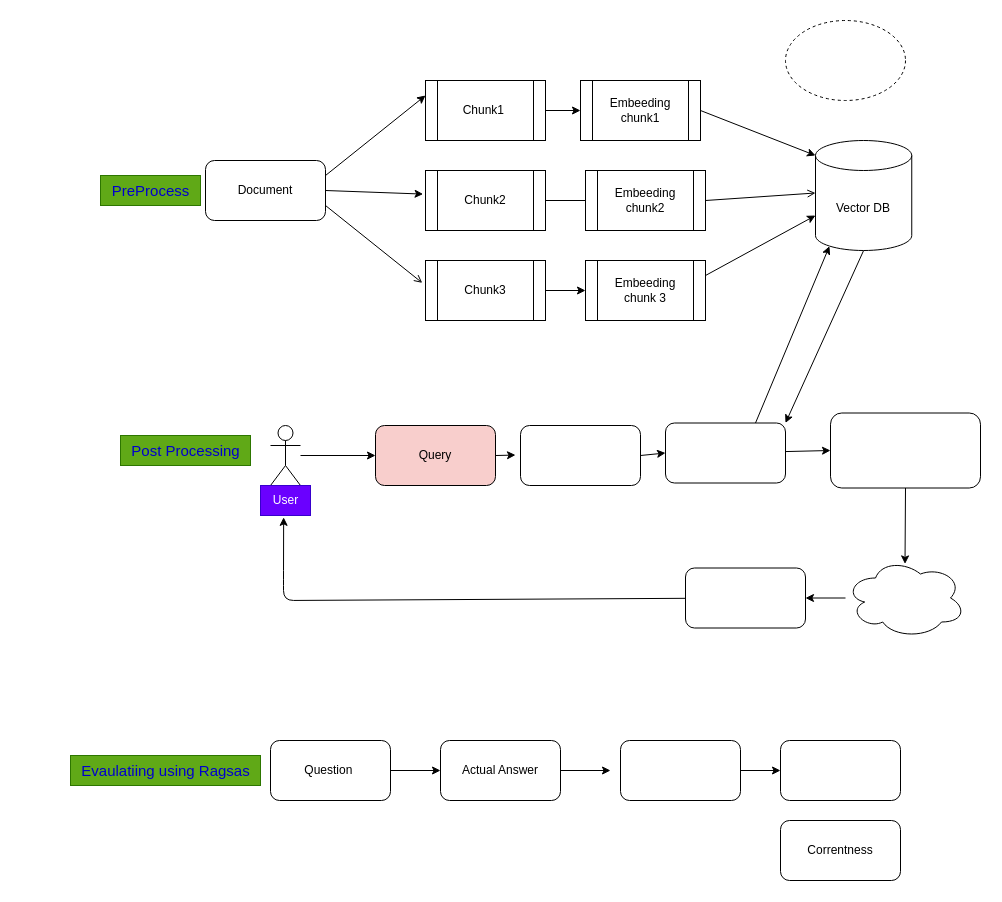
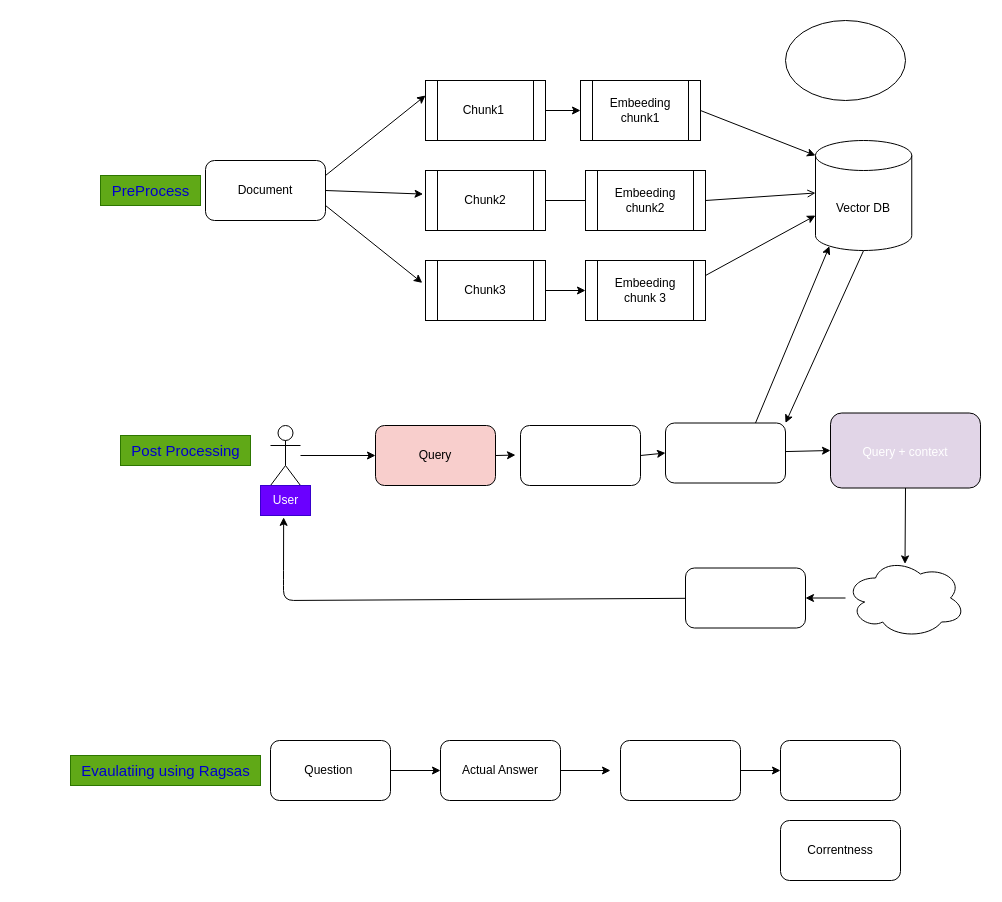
  <mxCell id="0" />
  <mxCell id="1" parent="0" />
  <mxCell id="2" style="edgeStyle=none;html=1;exitX=1;exitY=0.25;exitDx=0;exitDy=0;entryX=0;entryY=0.25;entryDx=0;entryDy=0;" parent="1" source="5" target="7" edge="1"><mxGeometry relative="1" as="geometry" /></mxCell>
  <mxCell id="3" style="edgeStyle=none;html=1;exitX=1;exitY=0.5;exitDx=0;exitDy=0;entryX=-0.02;entryY=0.393;entryDx=0;entryDy=0;entryPerimeter=0;" parent="1" source="5" target="8" edge="1"><mxGeometry relative="1" as="geometry"><mxPoint x="465" y="200" as="targetPoint" /></mxGeometry></mxCell>
- <mxCell id="4" style="edgeStyle=none;html=1;exitX=1;exitY=0.75;exitDx=0;exitDy=0;entryX=-0.027;entryY=0.373;entryDx=0;entryDy=0;entryPerimeter=0;endArrow=open;" parent="1" source="5" target="10" edge="1"><mxGeometry relative="1" as="geometry" /></mxCell>
+ <mxCell id="4" style="edgeStyle=none;html=1;exitX=1;exitY=0.75;exitDx=0;exitDy=0;entryX=-0.027;entryY=0.373;entryDx=0;entryDy=0;entryPerimeter=0;" parent="1" source="5" target="10" edge="1"><mxGeometry relative="1" as="geometry" /></mxCell>
  <mxCell id="5" value="Document" style="rounded=1;whiteSpace=wrap;html=1;" parent="1" vertex="1"><mxGeometry x="205" y="160" width="120" height="60" as="geometry" /></mxCell>
  <mxCell id="6" style="edgeStyle=none;html=1;entryX=0;entryY=0.5;entryDx=0;entryDy=0;" parent="1" source="7" target="33" edge="1"><mxGeometry relative="1" as="geometry" /></mxCell>
  <mxCell id="7" value="Chunk1&amp;nbsp;" style="shape=process;whiteSpace=wrap;html=1;backgroundOutline=1;" parent="1" vertex="1"><mxGeometry x="425" y="80" width="120" height="60" as="geometry" /></mxCell>
  <mxCell id="8" value="Chunk2" style="shape=process;whiteSpace=wrap;html=1;backgroundOutline=1;" parent="1" vertex="1"><mxGeometry x="425" y="170" width="120" height="60" as="geometry" /></mxCell>
  <mxCell id="9" style="edgeStyle=none;html=1;exitX=1;exitY=0.5;exitDx=0;exitDy=0;entryX=0;entryY=0.5;entryDx=0;entryDy=0;fontSize=12;fontColor=#FFFFFF;" parent="1" source="10" target="38" edge="1"><mxGeometry relative="1" as="geometry" /></mxCell>
  <mxCell id="10" value="Chunk3" style="shape=process;whiteSpace=wrap;html=1;backgroundOutline=1;" parent="1" vertex="1"><mxGeometry x="425" y="260" width="120" height="60" as="geometry" /></mxCell>
  <mxCell id="11" style="edgeStyle=none;html=1;exitX=0.5;exitY=1;exitDx=0;exitDy=0;exitPerimeter=0;entryX=1;entryY=0;entryDx=0;entryDy=0;fontSize=12;fontColor=#FFFFFF;" parent="1" source="12" target="26" edge="1"><mxGeometry relative="1" as="geometry" /></mxCell>
  <mxCell id="12" value="Vector DB" style="shape=cylinder3;whiteSpace=wrap;html=1;boundedLbl=1;backgroundOutline=1;size=15;" parent="1" vertex="1"><mxGeometry x="815" y="140" width="96.25" height="110" as="geometry" /></mxCell>
  <mxCell id="13" style="edgeStyle=none;html=1;entryX=0;entryY=0.5;entryDx=0;entryDy=0;" parent="1" source="17" target="15" edge="1"><mxGeometry relative="1" as="geometry"><mxPoint x="360" y="455" as="targetPoint" /></mxGeometry></mxCell>
  <mxCell id="14" style="edgeStyle=none;html=1;exitX=1;exitY=0.5;exitDx=0;exitDy=0;fontSize=12;fontColor=#FFFFFF;" parent="1" source="15" edge="1"><mxGeometry relative="1" as="geometry"><mxPoint x="515" y="454.571" as="targetPoint" /></mxGeometry></mxCell>
  <mxCell id="15" value="Query" style="rounded=1;whiteSpace=wrap;html=1;fillColor=#f8cecc;" parent="1" vertex="1"><mxGeometry x="375" y="425" width="120" height="60" as="geometry" /></mxCell>
  <mxCell id="16" value="" style="group" parent="1" vertex="1" connectable="0"><mxGeometry x="260" y="425" width="50" height="90" as="geometry" /></mxCell>
  <mxCell id="17" value="Actor" style="shape=umlActor;verticalLabelPosition=bottom;verticalAlign=top;html=1;outlineConnect=0;" parent="16" vertex="1"><mxGeometry x="10" width="30" height="60" as="geometry" /></mxCell>
  <mxCell id="18" value="User" style="text;html=1;align=center;verticalAlign=middle;resizable=0;points=[];autosize=1;strokeColor=#3700CC;fillColor=#6a00ff;fontColor=#ffffff;" parent="16" vertex="1"><mxGeometry y="60" width="50" height="30" as="geometry" /></mxCell>
  <mxCell id="19" value="&lt;font color=&quot;#0000cc&quot; style=&quot;font-size: 15px;&quot;&gt;PreProcess&lt;/font&gt;" style="text;html=1;align=center;verticalAlign=middle;resizable=0;points=[];autosize=1;strokeColor=#2D7600;fillColor=#60a917;fontColor=#ffffff;" parent="1" vertex="1"><mxGeometry x="100" y="175" width="100" height="30" as="geometry" /></mxCell>
  <mxCell id="20" style="edgeStyle=none;html=1;entryX=1;entryY=0.5;entryDx=0;entryDy=0;fontSize=12;fontColor=#FFFFFF;" parent="1" source="21" target="28" edge="1"><mxGeometry relative="1" as="geometry" /></mxCell>
  <mxCell id="21" value="&lt;font color=&quot;#ffffff&quot;&gt;LLM&lt;/font&gt;" style="ellipse;shape=cloud;whiteSpace=wrap;html=1;fontSize=15;fontColor=#0000CC;" parent="1" vertex="1"><mxGeometry x="845" y="557.5" width="120" height="80" as="geometry" /></mxCell>
  <mxCell id="22" style="edgeStyle=none;html=1;exitX=0.5;exitY=1;exitDx=0;exitDy=0;entryX=0.496;entryY=0.074;entryDx=0;entryDy=0;entryPerimeter=0;fontSize=12;fontColor=#FFFFFF;" parent="1" source="23" target="21" edge="1"><mxGeometry relative="1" as="geometry" /></mxCell>
- <mxCell id="23" value="&lt;font style=&quot;font-size: 12px;&quot;&gt;Query + context&lt;/font&gt;" style="rounded=1;whiteSpace=wrap;html=1;fontSize=15;fontColor=#FFFFFF;" parent="1" vertex="1"><mxGeometry x="830" y="412.5" width="150" height="75" as="geometry" /></mxCell>
+ <mxCell id="23" value="&lt;font style=&quot;font-size: 12px;&quot;&gt;Query + context&lt;/font&gt;" style="rounded=1;whiteSpace=wrap;html=1;fontSize=15;fontColor=#FFFFFF;fillColor=#e1d5e7;" parent="1" vertex="1"><mxGeometry x="830" y="412.5" width="150" height="75" as="geometry" /></mxCell>
  <mxCell id="24" style="edgeStyle=none;html=1;entryX=0;entryY=0.5;entryDx=0;entryDy=0;fontSize=12;fontColor=#FFFFFF;" parent="1" source="26" target="23" edge="1"><mxGeometry relative="1" as="geometry" /></mxCell>
  <mxCell id="25" style="edgeStyle=none;html=1;exitX=0.75;exitY=0;exitDx=0;exitDy=0;entryX=0.145;entryY=1;entryDx=0;entryDy=-4.35;entryPerimeter=0;fontSize=12;fontColor=#FFFFFF;" parent="1" source="26" target="12" edge="1"><mxGeometry relative="1" as="geometry" /></mxCell>
  <mxCell id="26" value="&lt;font style=&quot;font-size: 12px;&quot;&gt;Get revelant Context&lt;/font&gt;" style="rounded=1;whiteSpace=wrap;html=1;fontSize=15;fontColor=#FFFFFF;gradientColor=none;fillColor=default;" parent="1" vertex="1"><mxGeometry x="665" y="422.5" width="120" height="60" as="geometry" /></mxCell>
  <mxCell id="27" style="edgeStyle=none;html=1;entryX=0.463;entryY=1.062;entryDx=0;entryDy=0;entryPerimeter=0;fontSize=12;fontColor=#FFFFFF;" parent="1" source="28" target="18" edge="1"><mxGeometry relative="1" as="geometry"><Array as="points"><mxPoint x="283" y="600" /><mxPoint x="283" y="580" /></Array></mxGeometry></mxCell>
  <mxCell id="28" value="Result" style="rounded=1;whiteSpace=wrap;html=1;fontSize=12;fontColor=#FFFFFF;" parent="1" vertex="1"><mxGeometry x="685" y="567.5" width="120" height="60" as="geometry" /></mxCell>
  <mxCell id="29" value="1" style="text;html=1;align=center;verticalAlign=middle;resizable=0;points=[];autosize=1;strokeColor=none;fillColor=none;fontSize=12;fontColor=#FFFFFF;" parent="1" vertex="1"><mxGeometry x="80" y="175" width="30" height="30" as="geometry" /></mxCell>
  <mxCell id="30" value="2" style="text;html=1;align=center;verticalAlign=middle;resizable=0;points=[];autosize=1;strokeColor=none;fillColor=none;fontSize=12;fontColor=#FFFFFF;" parent="1" vertex="1"><mxGeometry x="90" y="435" width="30" height="30" as="geometry" /></mxCell>
  <mxCell id="31" value="&lt;font color=&quot;#0000cc&quot; style=&quot;font-size: 15px;&quot;&gt;Post Processing&lt;/font&gt;" style="text;html=1;align=center;verticalAlign=middle;resizable=0;points=[];autosize=1;strokeColor=#2D7600;fillColor=#60a917;fontColor=#ffffff;" parent="1" vertex="1"><mxGeometry x="120" y="435" width="130" height="30" as="geometry" /></mxCell>
  <mxCell id="32" style="edgeStyle=none;html=1;exitX=1;exitY=0.5;exitDx=0;exitDy=0;entryX=0;entryY=0;entryDx=0;entryDy=15;entryPerimeter=0;fontSize=12;fontColor=#FFFFFF;" parent="1" source="33" target="12" edge="1"><mxGeometry relative="1" as="geometry" /></mxCell>
  <mxCell id="33" value="Embeeding chunk1" style="shape=process;whiteSpace=wrap;html=1;backgroundOutline=1;" parent="1" vertex="1"><mxGeometry x="580" y="80" width="120" height="60" as="geometry" /></mxCell>
  <mxCell id="34" value="" style="edgeStyle=none;html=1;entryX=0;entryY=0.5;entryDx=0;entryDy=0;endArrow=none;" parent="1" source="8" target="36" edge="1"><mxGeometry relative="1" as="geometry"><mxPoint x="545" y="200.484" as="sourcePoint" /><mxPoint x="795" y="202.5" as="targetPoint" /></mxGeometry></mxCell>
  <mxCell id="35" style="edgeStyle=none;html=1;exitX=1;exitY=0.5;exitDx=0;exitDy=0;entryX=0;entryY=0;entryDx=0;entryDy=52.5;entryPerimeter=0;fontSize=12;fontColor=#FFFFFF;endArrow=open;" parent="1" source="36" target="12" edge="1"><mxGeometry relative="1" as="geometry" /></mxCell>
  <mxCell id="36" value="Embeeding chunk2" style="shape=process;whiteSpace=wrap;html=1;backgroundOutline=1;" parent="1" vertex="1"><mxGeometry x="585" y="170" width="120" height="60" as="geometry" /></mxCell>
  <mxCell id="37" style="edgeStyle=none;html=1;exitX=1;exitY=0.25;exitDx=0;exitDy=0;entryX=0;entryY=0;entryDx=0;entryDy=75;entryPerimeter=0;fontSize=12;fontColor=#FFFFFF;" parent="1" source="38" target="12" edge="1"><mxGeometry relative="1" as="geometry" /></mxCell>
  <mxCell id="38" value="Embeeding chunk 3" style="shape=process;whiteSpace=wrap;html=1;backgroundOutline=1;" parent="1" vertex="1"><mxGeometry x="585" y="260" width="120" height="60" as="geometry" /></mxCell>
  <mxCell id="39" style="edgeStyle=none;html=1;exitX=1;exitY=0.5;exitDx=0;exitDy=0;entryX=0;entryY=0.5;entryDx=0;entryDy=0;fontSize=12;fontColor=#FFFFFF;" parent="1" source="40" target="26" edge="1"><mxGeometry relative="1" as="geometry" /></mxCell>
  <mxCell id="40" value="&lt;font style=&quot;font-size: 12px;&quot;&gt;Embeeded Query&lt;/font&gt;" style="rounded=1;whiteSpace=wrap;html=1;fontSize=15;fontColor=#FFFFFF;" parent="1" vertex="1"><mxGeometry x="520" y="425" width="120" height="60" as="geometry" /></mxCell>
- <mxCell id="41" value="Model Size :&lt;br&gt;4096 token" style="ellipse;whiteSpace=wrap;html=1;fontSize=12;fontColor=#FFFFFF;dashed=1;" parent="1" vertex="1"><mxGeometry x="785" y="20" width="120" height="80" as="geometry" /></mxCell>
+ <mxCell id="41" value="Model Size :&lt;br&gt;4096 token" style="ellipse;whiteSpace=wrap;html=1;fontSize=12;fontColor=#FFFFFF;" parent="1" vertex="1"><mxGeometry x="785" y="20" width="120" height="80" as="geometry" /></mxCell>
  <mxCell id="42" value="3" style="text;html=1;align=center;verticalAlign=middle;resizable=0;points=[];autosize=1;strokeColor=none;fillColor=none;fontSize=12;fontColor=#FFFFFF;" parent="1" vertex="1"><mxGeometry x="20" y="755" width="30" height="30" as="geometry" /></mxCell>
  <mxCell id="43" value="&lt;font color=&quot;#0000cc&quot; style=&quot;font-size: 15px;&quot;&gt;Evaulatiing using Ragsas&lt;/font&gt;" style="text;html=1;align=center;verticalAlign=middle;resizable=0;points=[];autosize=1;strokeColor=#2D7600;fillColor=#60a917;fontColor=#ffffff;" parent="1" vertex="1"><mxGeometry x="70" y="755" width="190" height="30" as="geometry" /></mxCell>
  <mxCell id="44" style="edgeStyle=none;html=1;entryX=0;entryY=0.5;entryDx=0;entryDy=0;" parent="1" source="45" target="47" edge="1"><mxGeometry relative="1" as="geometry" /></mxCell>
  <mxCell id="45" value="Question&amp;nbsp;" style="rounded=1;whiteSpace=wrap;html=1;" parent="1" vertex="1"><mxGeometry x="270" y="740" width="120" height="60" as="geometry" /></mxCell>
  <mxCell id="46" style="edgeStyle=none;html=1;" parent="1" source="47" edge="1"><mxGeometry relative="1" as="geometry"><mxPoint x="610" y="770" as="targetPoint" /></mxGeometry></mxCell>
  <mxCell id="47" value="Actual Answer" style="rounded=1;whiteSpace=wrap;html=1;" parent="1" vertex="1"><mxGeometry x="440" y="740" width="120" height="60" as="geometry" /></mxCell>
  <mxCell id="48" style="edgeStyle=none;html=1;exitX=1;exitY=0.5;exitDx=0;exitDy=0;entryX=0;entryY=0.5;entryDx=0;entryDy=0;" parent="1" source="49" target="50" edge="1"><mxGeometry relative="1" as="geometry" /></mxCell>
  <mxCell id="49" value="&lt;span style=&quot;color: rgb(255, 255, 255);&quot;&gt;Get revelant Context&lt;/span&gt;" style="rounded=1;whiteSpace=wrap;html=1;" parent="1" vertex="1"><mxGeometry x="620" y="740" width="120" height="60" as="geometry" /></mxCell>
  <mxCell id="50" value="&lt;span style=&quot;color: rgb(255, 255, 255);&quot;&gt;LLM Response&lt;/span&gt;" style="rounded=1;whiteSpace=wrap;html=1;" parent="1" vertex="1"><mxGeometry x="780" y="740" width="120" height="60" as="geometry" /></mxCell>
  <mxCell id="51" value="Correntness" style="rounded=1;whiteSpace=wrap;html=1;" parent="1" vertex="1"><mxGeometry x="780" y="820" width="120" height="60" as="geometry" /></mxCell>
